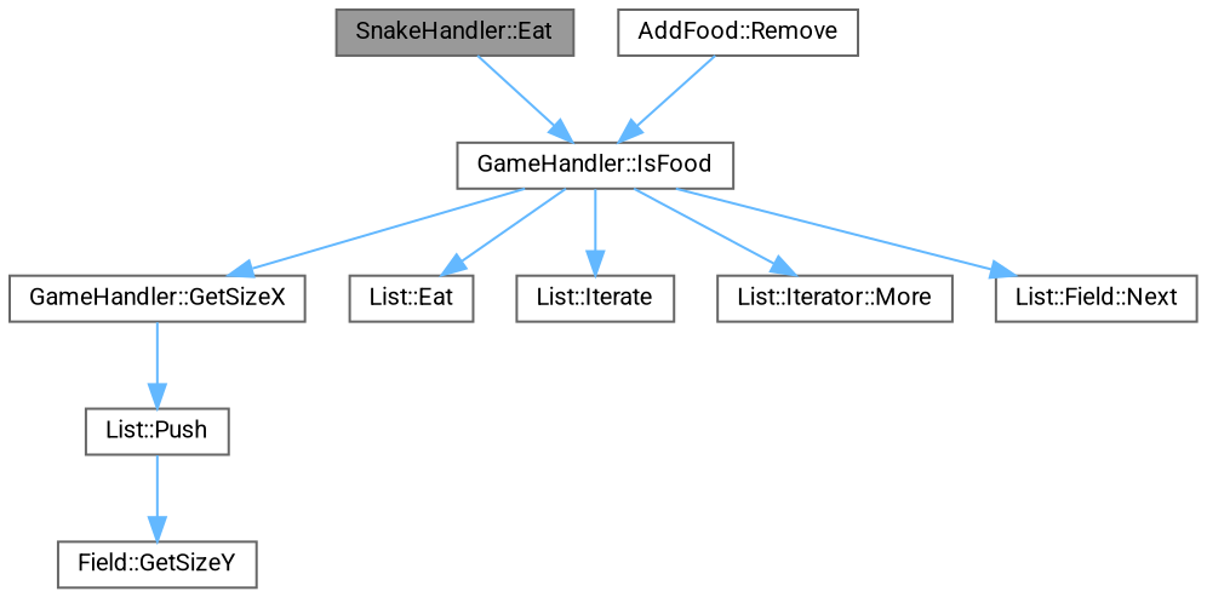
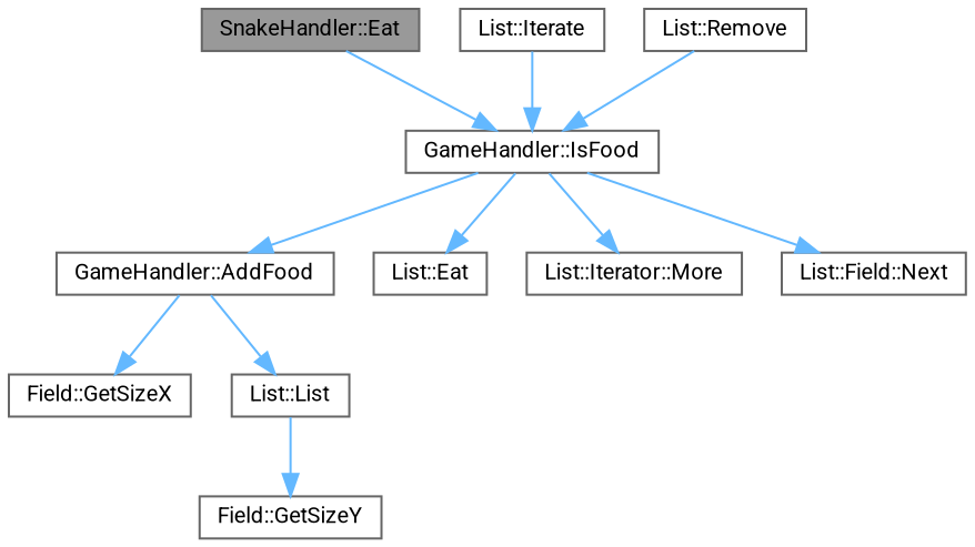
  digraph {
    fontname=Roboto
    rankdir=TB
    node [color=grey40 fillcolor=white fontname=Roboto fontsize=10 shape=box style=filled]
    edge [color=steelblue1 fontname=Roboto fontsize=10 labelfontname=Helvetica labelfontsize=10 style=solid]
    n1 [color=gray40 fillcolor=grey60 fontcolor=black height=0.2 label="SnakeHandler::Eat" width=0.4]
    n2 [height=0.2 label="GameHandler::IsFood" width=0.4]
-   n3 [height=0.2 label="GameHandler::GetSizeX" width=0.4]
+   n3 [height=0.2 label="GameHandler::AddFood" width=0.4]
    n4 [height=0.2 label="List::Eat" width=0.4]
    n5 [height=0.2 label="List::Iterate" width=0.4]
    n6 [height=0.2 label="List::Iterator::More" width=0.4]
    n7 [height=0.2 label="List::Field::Next" width=0.4]
-   n9 [height=0.2 label="List::Push" width=0.4]
-   n10 [height=0.2 label="AddFood::Remove" width=0.4]
+   n8 [height=0.2 label="Field::GetSizeX" width=0.4]
+   n9 [height=0.2 label="List::List" width=0.4]
+   n10 [height=0.2 label="List::Remove" width=0.4]
    n11 [height=0.2 label="Field::GetSizeY" width=0.4]
    n1 -> n2
    n2 -> n3
    n2 -> n4
-   n2 -> n5
+   n5 -> n2
    n2 -> n6
    n2 -> n7
+   n3 -> n8
    n3 -> n9
    n9 -> n11
    n10 -> n2
  }
